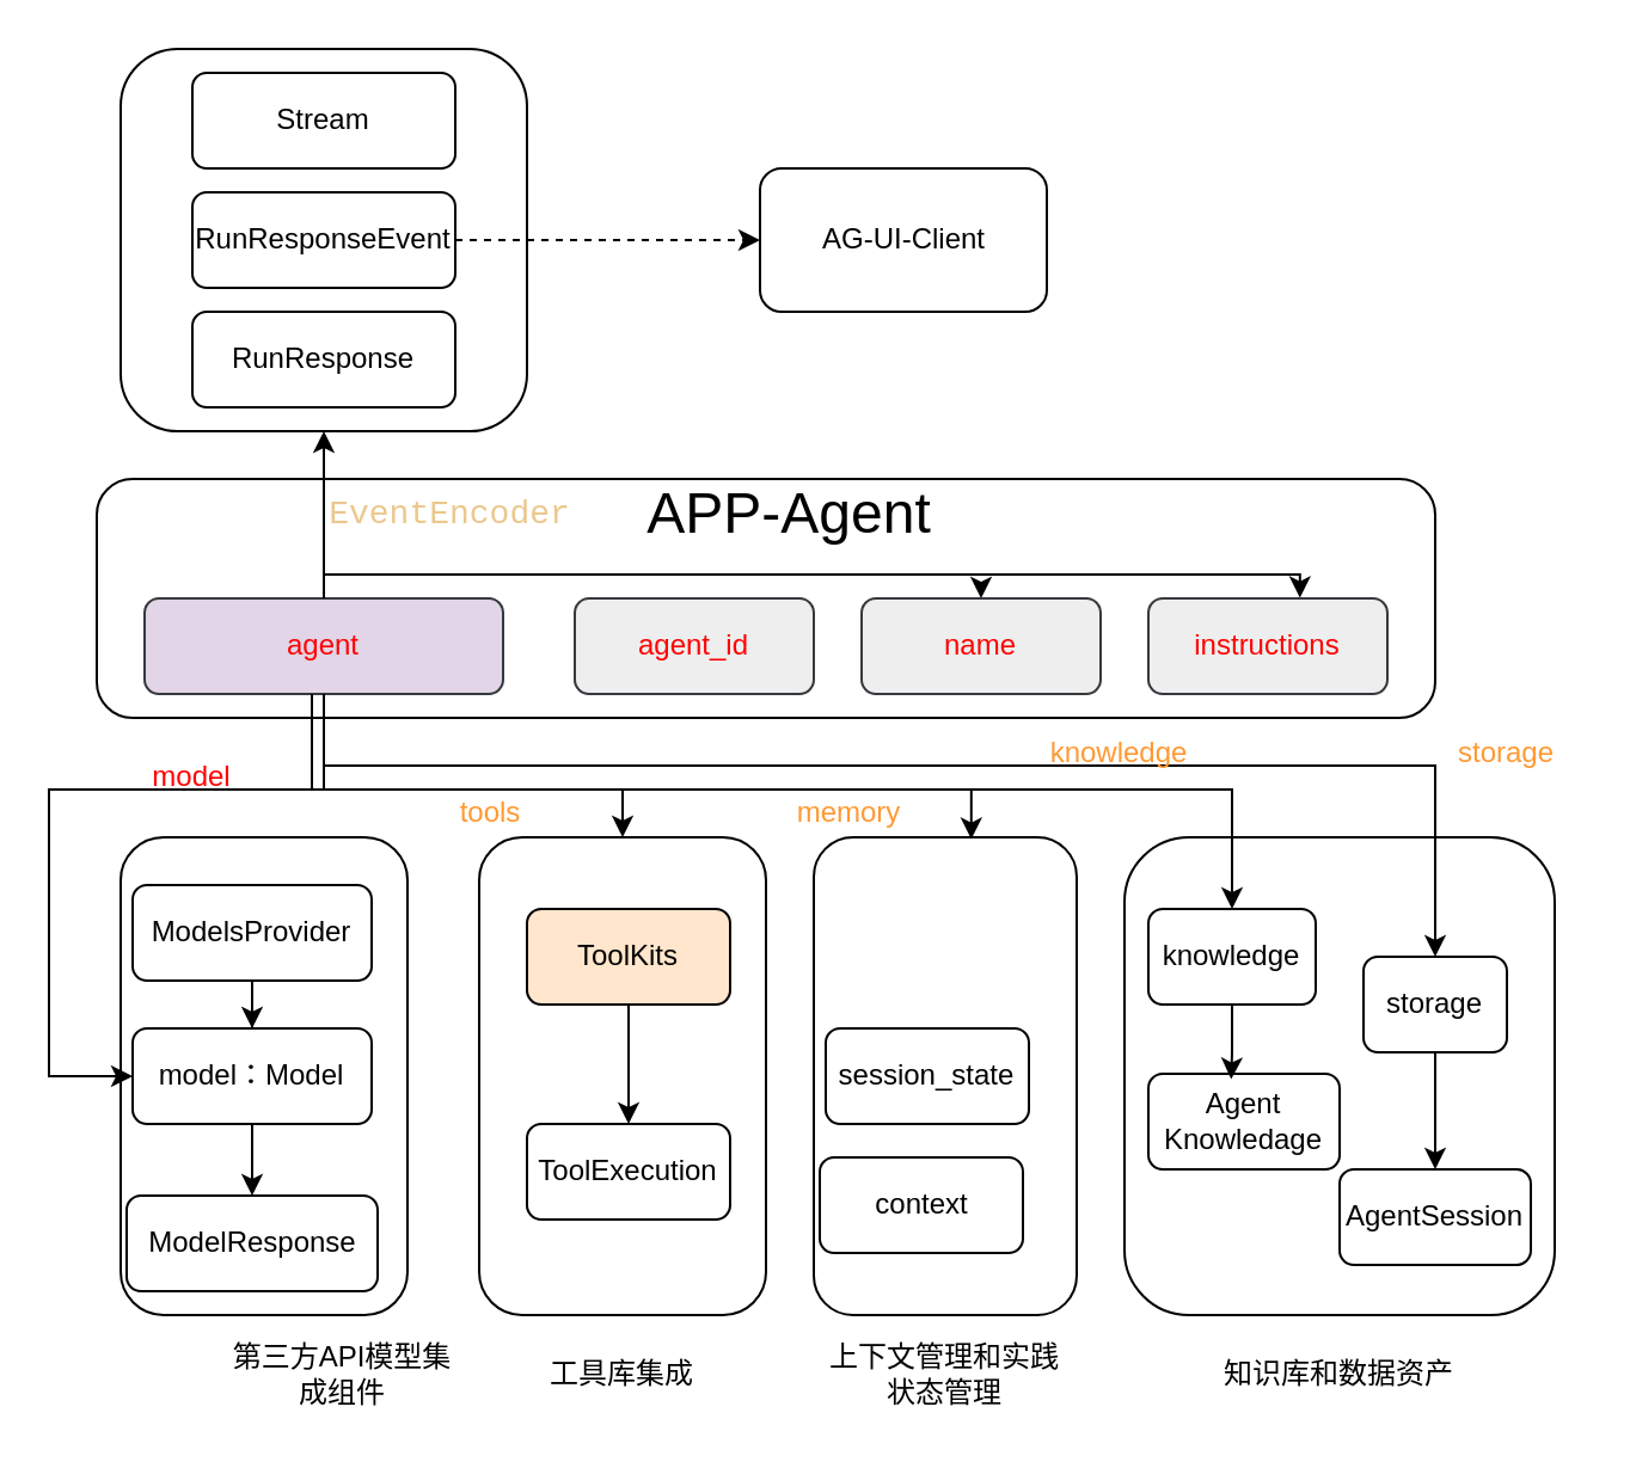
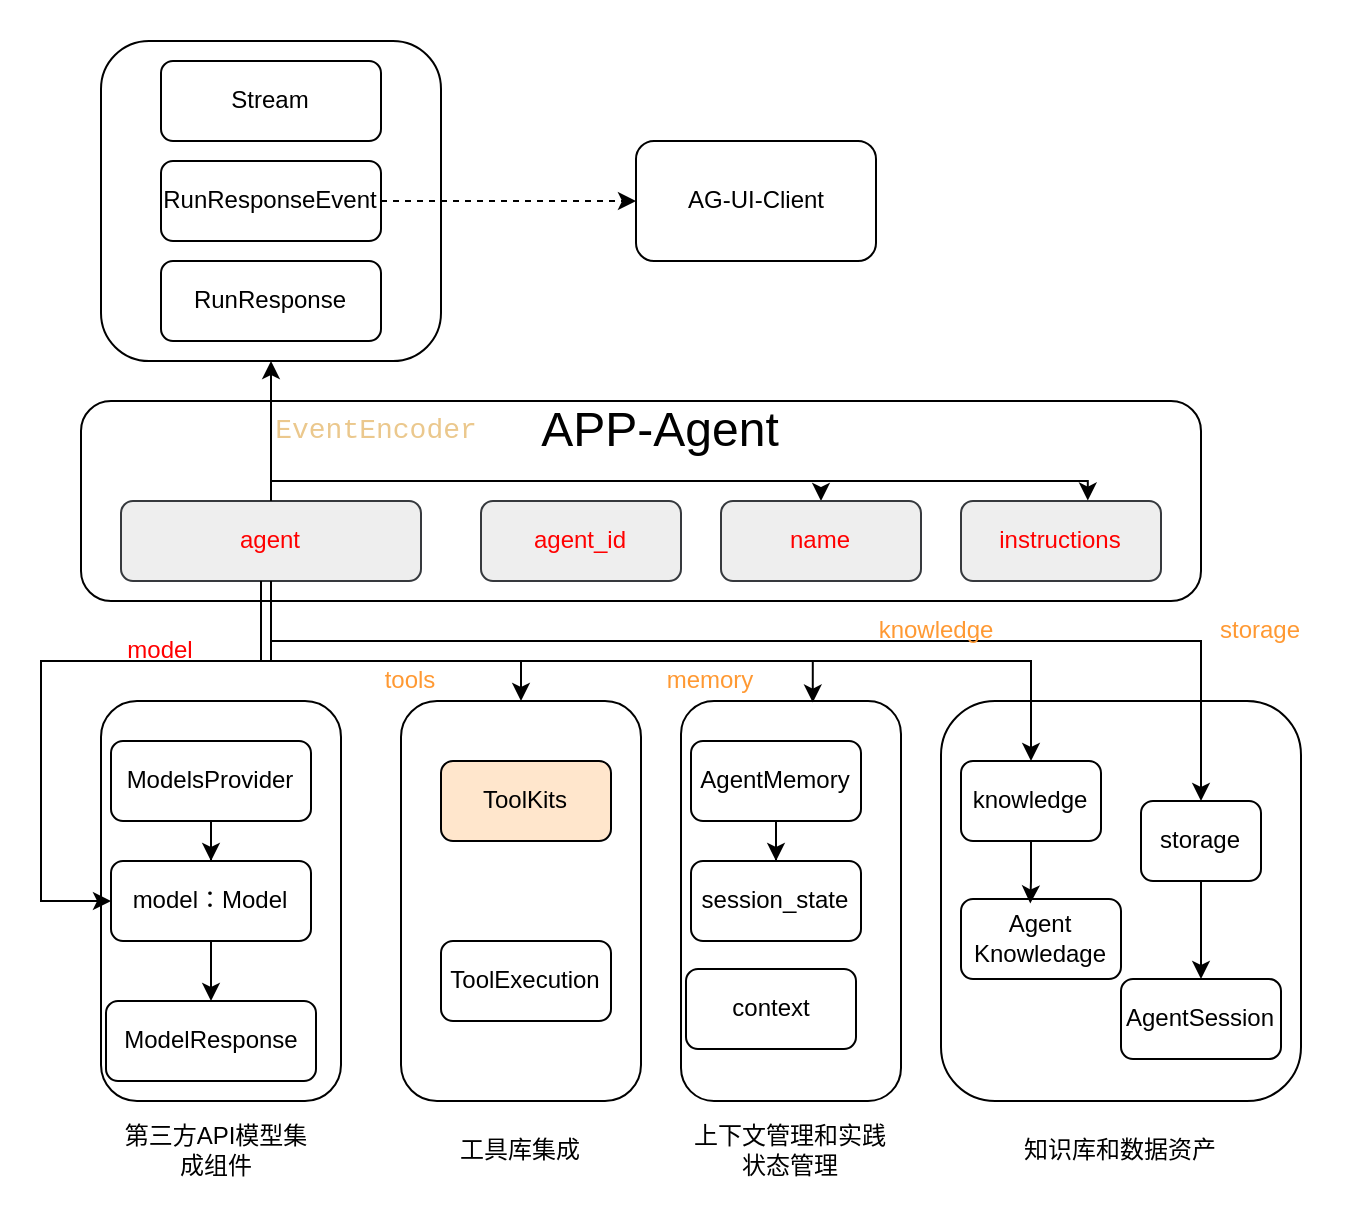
  <mxCell id="0" />
  <mxCell id="1" parent="0" />
  <mxCell id="2" value="" style="rounded=1;whiteSpace=wrap;html=1;" parent="1" vertex="1"><mxGeometry x="470" y="350" width="180" height="200" as="geometry" /></mxCell>
  <mxCell id="3" value="" style="rounded=1;whiteSpace=wrap;html=1;" parent="1" vertex="1"><mxGeometry x="40" y="200" width="560" height="100" as="geometry" /></mxCell>
  <mxCell id="4" value="&lt;font style=&quot;font-size: 24px;&quot;&gt;APP-Agent&lt;/font&gt;" style="text;html=1;align=center;verticalAlign=middle;whiteSpace=wrap;rounded=0;" parent="1" vertex="1"><mxGeometry x="250" y="200" width="160" height="30" as="geometry" /></mxCell>
  <mxCell id="5" style="edgeStyle=orthogonalEdgeStyle;rounded=0;orthogonalLoop=1;jettySize=auto;html=1;entryX=0.5;entryY=1;entryDx=0;entryDy=0;" parent="1" source="10" target="27" edge="1"><mxGeometry relative="1" as="geometry" /></mxCell>
  <mxCell id="6" style="edgeStyle=orthogonalEdgeStyle;rounded=0;orthogonalLoop=1;jettySize=auto;html=1;entryX=0.5;entryY=0;entryDx=0;entryDy=0;" parent="1" source="10" target="16" edge="1"><mxGeometry relative="1" as="geometry"><Array as="points"><mxPoint x="135" y="330" /><mxPoint x="260" y="330" /></Array></mxGeometry></mxCell>
  <mxCell id="7" style="edgeStyle=orthogonalEdgeStyle;rounded=0;orthogonalLoop=1;jettySize=auto;html=1;" parent="1" edge="1" target="44"><mxGeometry relative="1" as="geometry"><mxPoint x="145" y="290" as="sourcePoint" /><mxPoint x="570" y="350" as="targetPoint" /><Array as="points"><mxPoint x="130" y="290" /><mxPoint x="130" y="330" /><mxPoint x="515" y="330" /></Array></mxGeometry></mxCell>
  <mxCell id="8" style="edgeStyle=orthogonalEdgeStyle;rounded=0;orthogonalLoop=1;jettySize=auto;html=1;" edge="1" parent="1" source="10" target="43"><mxGeometry relative="1" as="geometry"><Array as="points"><mxPoint x="135" y="320" /><mxPoint x="600" y="320" /></Array></mxGeometry></mxCell>
  <mxCell id="9" style="edgeStyle=orthogonalEdgeStyle;rounded=0;orthogonalLoop=1;jettySize=auto;html=1;dashed=1;" edge="1" parent="1" source="10" target="11"><mxGeometry relative="1" as="geometry"><Array as="points"><mxPoint x="135" y="240" /><mxPoint x="410" y="240" /></Array></mxGeometry></mxCell>
- <mxCell id="10" value="&lt;font style=&quot;color: rgb(255, 0, 0);&quot;&gt;agent&lt;/font&gt;" style="rounded=1;whiteSpace=wrap;html=1;fillColor=#e1d5e7;strokeColor=#36393d;" parent="1" vertex="1"><mxGeometry x="60" y="250" width="150" height="40" as="geometry" /></mxCell>
+ <mxCell id="10" value="&lt;font style=&quot;color: rgb(255, 0, 0);&quot;&gt;agent&lt;/font&gt;" style="rounded=1;whiteSpace=wrap;html=1;fillColor=#eeeeee;strokeColor=#36393d;" parent="1" vertex="1"><mxGeometry x="60" y="250" width="150" height="40" as="geometry" /></mxCell>
  <mxCell id="11" value="&lt;font style=&quot;color: rgb(255, 0, 0);&quot;&gt;name&lt;/font&gt;" style="rounded=1;whiteSpace=wrap;html=1;fillColor=#eeeeee;strokeColor=#36393d;" parent="1" vertex="1"><mxGeometry x="360" y="250" width="100" height="40" as="geometry" /></mxCell>
  <mxCell id="12" value="&lt;font style=&quot;color: rgb(255, 0, 0);&quot;&gt;agent_id&lt;/font&gt;" style="rounded=1;whiteSpace=wrap;html=1;fillColor=#eeeeee;strokeColor=#36393d;" parent="1" vertex="1"><mxGeometry x="240" y="250" width="100" height="40" as="geometry" /></mxCell>
  <mxCell id="13" value="&lt;font style=&quot;color: rgb(255, 0, 0);&quot;&gt;instructions&lt;/font&gt;" style="rounded=1;whiteSpace=wrap;html=1;fillColor=#eeeeee;strokeColor=#36393d;" parent="1" vertex="1"><mxGeometry x="480" y="250" width="100" height="40" as="geometry" /></mxCell>
  <mxCell id="14" value="" style="rounded=1;whiteSpace=wrap;html=1;" parent="1" vertex="1"><mxGeometry x="50" y="350" width="120" height="200" as="geometry" /></mxCell>
  <mxCell id="15" value="" style="rounded=1;whiteSpace=wrap;html=1;" parent="1" vertex="1"><mxGeometry x="340" y="350" width="110" height="200" as="geometry" /></mxCell>
  <mxCell id="16" value="" style="rounded=1;whiteSpace=wrap;html=1;" parent="1" vertex="1"><mxGeometry x="200" y="350" width="120" height="200" as="geometry" /></mxCell>
  <mxCell id="17" style="edgeStyle=orthogonalEdgeStyle;rounded=0;orthogonalLoop=1;jettySize=auto;html=1;" parent="1" source="18" target="20" edge="1"><mxGeometry relative="1" as="geometry" /></mxCell>
  <mxCell id="18" value="ModelsProvider" style="rounded=1;whiteSpace=wrap;html=1;" parent="1" vertex="1"><mxGeometry x="55" y="370" width="100" height="40" as="geometry" /></mxCell>
  <mxCell id="19" style="edgeStyle=orthogonalEdgeStyle;rounded=0;orthogonalLoop=1;jettySize=auto;html=1;entryX=0.5;entryY=0;entryDx=0;entryDy=0;" parent="1" source="20" target="21" edge="1"><mxGeometry relative="1" as="geometry" /></mxCell>
  <mxCell id="20" value="model：Model" style="rounded=1;whiteSpace=wrap;html=1;" parent="1" vertex="1"><mxGeometry x="55" y="430" width="100" height="40" as="geometry" /></mxCell>
  <mxCell id="21" value="ModelResponse" style="rounded=1;whiteSpace=wrap;html=1;" parent="1" vertex="1"><mxGeometry x="52.5" y="500" width="105" height="40" as="geometry" /></mxCell>
  <mxCell id="22" style="edgeStyle=orthogonalEdgeStyle;rounded=0;orthogonalLoop=1;jettySize=auto;html=1;entryX=0;entryY=0.5;entryDx=0;entryDy=0;" parent="1" target="20" edge="1"><mxGeometry relative="1" as="geometry"><mxPoint x="135" y="290" as="sourcePoint" /><Array as="points"><mxPoint x="135" y="330" /><mxPoint x="20" y="330" /><mxPoint x="20" y="450" /></Array></mxGeometry></mxCell>
- <mxCell id="23" value="第三方API模型集成组件" style="text;html=1;align=center;verticalAlign=middle;whiteSpace=wrap;rounded=0;" parent="1" vertex="1"><mxGeometry x="92.5" y="560" width="100" height="30" as="geometry" /></mxCell>
+ <mxCell id="23" value="第三方API模型集成组件" style="text;html=1;align=center;verticalAlign=middle;whiteSpace=wrap;rounded=0;" parent="1" vertex="1"><mxGeometry x="57.5" y="560" width="100" height="30" as="geometry" /></mxCell>
  <mxCell id="24" value="工具库集成" style="text;html=1;align=center;verticalAlign=middle;whiteSpace=wrap;rounded=0;" parent="1" vertex="1"><mxGeometry x="210" y="560" width="100" height="30" as="geometry" /></mxCell>
  <mxCell id="25" value="上下文管理和实践状态管理" style="text;html=1;align=center;verticalAlign=middle;whiteSpace=wrap;rounded=0;" parent="1" vertex="1"><mxGeometry x="345" y="560" width="100" height="30" as="geometry" /></mxCell>
  <mxCell id="26" value="知识库和数据资产" style="text;html=1;align=center;verticalAlign=middle;whiteSpace=wrap;rounded=0;" parent="1" vertex="1"><mxGeometry x="510" y="560" width="100" height="30" as="geometry" /></mxCell>
  <mxCell id="27" value="" style="rounded=1;whiteSpace=wrap;html=1;" parent="1" vertex="1"><mxGeometry x="50" y="20" width="170" height="160" as="geometry" /></mxCell>
  <mxCell id="28" value="RunResponse" style="rounded=1;whiteSpace=wrap;html=1;" parent="1" vertex="1"><mxGeometry x="80" y="130" width="110" height="40" as="geometry" /></mxCell>
  <mxCell id="29" style="edgeStyle=orthogonalEdgeStyle;rounded=0;orthogonalLoop=1;jettySize=auto;html=1;entryX=0;entryY=0.5;entryDx=0;entryDy=0;dashed=1;" edge="1" parent="1" source="30" target="52"><mxGeometry relative="1" as="geometry" /></mxCell>
  <mxCell id="30" value="RunResponseEvent" style="rounded=1;whiteSpace=wrap;html=1;" parent="1" vertex="1"><mxGeometry x="80" y="80" width="110" height="40" as="geometry" /></mxCell>
  <mxCell id="31" value="Stream" style="rounded=1;whiteSpace=wrap;html=1;" parent="1" vertex="1"><mxGeometry x="80" y="30" width="110" height="40" as="geometry" /></mxCell>
+ <mxCell id="32" style="edgeStyle=orthogonalEdgeStyle;rounded=0;orthogonalLoop=1;jettySize=auto;html=1;entryX=0.5;entryY=0;entryDx=0;entryDy=0;" edge="1" parent="1" source="33" target="48"><mxGeometry relative="1" as="geometry" /></mxCell>
+ <mxCell id="33" value="AgentMemory" style="rounded=1;whiteSpace=wrap;html=1;" parent="1" vertex="1"><mxGeometry x="345" y="370" width="85" height="40" as="geometry" /></mxCell>
  <mxCell id="34" value="Agent&lt;div&gt;Knowledage&lt;/div&gt;" style="rounded=1;whiteSpace=wrap;html=1;" parent="1" vertex="1"><mxGeometry x="480" y="449" width="80" height="40" as="geometry" /></mxCell>
- <mxCell id="35" style="edgeStyle=orthogonalEdgeStyle;rounded=0;orthogonalLoop=1;jettySize=auto;html=1;exitX=0.5;exitY=1;exitDx=0;exitDy=0;entryX=0.5;entryY=0;entryDx=0;entryDy=0;" parent="1" source="36" target="37" edge="1"><mxGeometry relative="1" as="geometry" /></mxCell>
  <mxCell id="36" value="ToolKits" style="rounded=1;whiteSpace=wrap;html=1;fillColor=#ffe6cc;" parent="1" vertex="1"><mxGeometry x="220" y="380" width="85" height="40" as="geometry" /></mxCell>
  <mxCell id="37" value="ToolExecution" style="rounded=1;whiteSpace=wrap;html=1;" parent="1" vertex="1"><mxGeometry x="220" y="470" width="85" height="40" as="geometry" /></mxCell>
  <mxCell id="38" value="&lt;font style=&quot;color: rgb(255, 153, 51);&quot;&gt;tools&lt;/font&gt;" style="text;html=1;align=center;verticalAlign=middle;whiteSpace=wrap;rounded=0;" parent="1" vertex="1"><mxGeometry x="180" y="330" width="50" height="20" as="geometry" /></mxCell>
  <mxCell id="39" value="&lt;font style=&quot;color: rgb(255, 0, 0);&quot;&gt;model&lt;/font&gt;" style="text;html=1;align=center;verticalAlign=middle;whiteSpace=wrap;rounded=0;" parent="1" vertex="1"><mxGeometry x="55" y="310" width="50" height="30" as="geometry" /></mxCell>
  <mxCell id="40" style="edgeStyle=orthogonalEdgeStyle;rounded=0;orthogonalLoop=1;jettySize=auto;html=1;entryX=0.599;entryY=0.004;entryDx=0;entryDy=0;entryPerimeter=0;" parent="1" source="10" target="15" edge="1"><mxGeometry relative="1" as="geometry"><Array as="points"><mxPoint x="130" y="330" /><mxPoint x="406" y="330" /></Array></mxGeometry></mxCell>
  <mxCell id="41" value="AgentSession" style="rounded=1;whiteSpace=wrap;html=1;" parent="1" vertex="1"><mxGeometry x="560" y="489" width="80" height="40" as="geometry" /></mxCell>
  <mxCell id="42" style="edgeStyle=orthogonalEdgeStyle;rounded=0;orthogonalLoop=1;jettySize=auto;html=1;" edge="1" parent="1" source="43" target="41"><mxGeometry relative="1" as="geometry" /></mxCell>
  <mxCell id="43" value="storage" style="rounded=1;whiteSpace=wrap;html=1;" parent="1" vertex="1"><mxGeometry x="570" y="400" width="60" height="40" as="geometry" /></mxCell>
  <mxCell id="44" value="knowledge" style="rounded=1;whiteSpace=wrap;html=1;" vertex="1" parent="1"><mxGeometry x="480" y="380" width="70" height="40" as="geometry" /></mxCell>
  <mxCell id="45" style="edgeStyle=orthogonalEdgeStyle;rounded=0;orthogonalLoop=1;jettySize=auto;html=1;entryX=0.433;entryY=0.056;entryDx=0;entryDy=0;entryPerimeter=0;" edge="1" parent="1" source="44" target="34"><mxGeometry relative="1" as="geometry" /></mxCell>
  <mxCell id="46" value="&lt;font style=&quot;color: rgb(255, 153, 51);&quot;&gt;storage&lt;/font&gt;" style="text;html=1;align=center;verticalAlign=middle;whiteSpace=wrap;rounded=0;" vertex="1" parent="1"><mxGeometry x="600" y="300" width="60" height="30" as="geometry" /></mxCell>
  <mxCell id="47" value="&lt;font style=&quot;color: rgb(255, 153, 51);&quot;&gt;memory&lt;/font&gt;" style="text;html=1;align=center;verticalAlign=middle;whiteSpace=wrap;rounded=0;" vertex="1" parent="1"><mxGeometry x="330" y="330" width="50" height="20" as="geometry" /></mxCell>
  <mxCell id="48" value="session_state" style="rounded=1;whiteSpace=wrap;html=1;" vertex="1" parent="1"><mxGeometry x="345" y="430" width="85" height="40" as="geometry" /></mxCell>
  <mxCell id="49" value="context" style="rounded=1;whiteSpace=wrap;html=1;" vertex="1" parent="1"><mxGeometry x="342.5" y="484" width="85" height="40" as="geometry" /></mxCell>
  <mxCell id="50" value="&lt;font style=&quot;color: rgb(255, 153, 51);&quot;&gt;knowledge&lt;/font&gt;" style="text;html=1;align=center;verticalAlign=middle;whiteSpace=wrap;rounded=0;" vertex="1" parent="1"><mxGeometry x="437.5" y="300" width="60" height="30" as="geometry" /></mxCell>
  <mxCell id="51" style="edgeStyle=orthogonalEdgeStyle;rounded=0;orthogonalLoop=1;jettySize=auto;html=1;entryX=0.634;entryY=-0.005;entryDx=0;entryDy=0;entryPerimeter=0;" edge="1" parent="1" source="10" target="13"><mxGeometry relative="1" as="geometry"><Array as="points"><mxPoint x="135" y="240" /><mxPoint x="543" y="240" /></Array></mxGeometry></mxCell>
  <mxCell id="52" value="AG-UI-Client" style="rounded=1;whiteSpace=wrap;html=1;" vertex="1" parent="1"><mxGeometry x="317.5" y="70" width="120" height="60" as="geometry" /></mxCell>
  <mxCell id="53" value="&lt;div style=&quot;color: rgb(216, 222, 233); font-family: Consolas, &amp;quot;Courier New&amp;quot;, monospace; font-size: 14px; line-height: 19px; white-space: pre;&quot;&gt;&lt;span style=&quot;color: rgb(235, 200, 141);&quot;&gt;EventEncoder&lt;/span&gt;&lt;/div&gt;" style="text;html=1;align=center;verticalAlign=middle;whiteSpace=wrap;rounded=0;" vertex="1" parent="1"><mxGeometry x="157.5" y="200" width="60" height="30" as="geometry" /></mxCell>
